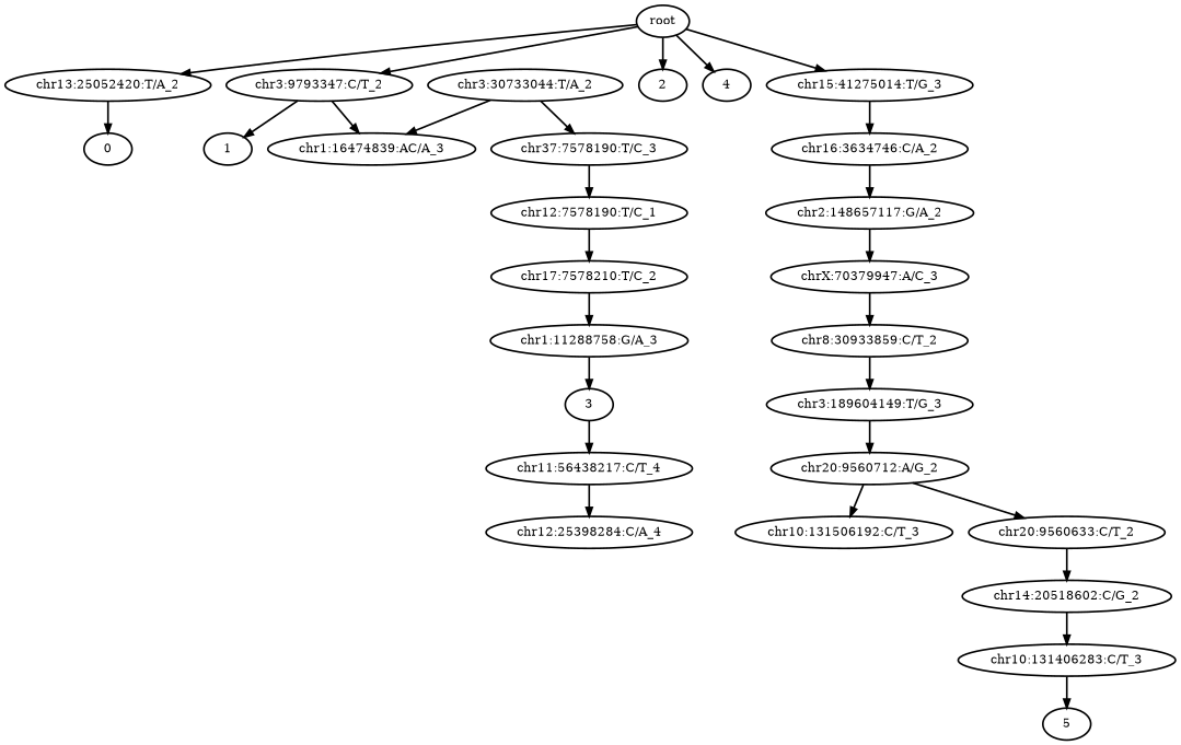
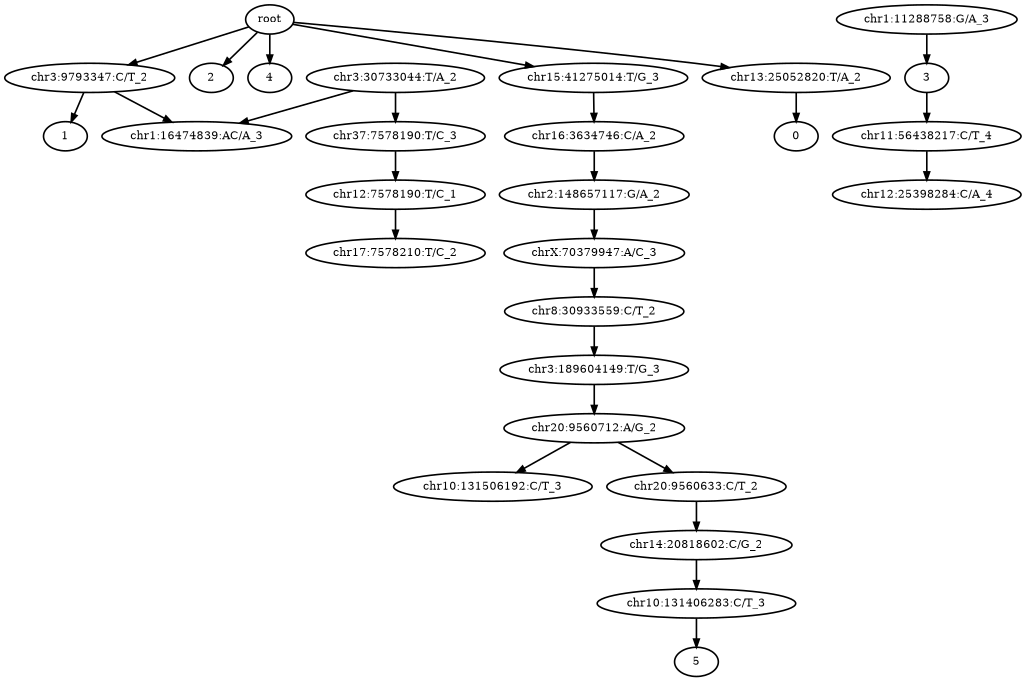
  digraph {
    rankdir=TB
    node [style=bold]
    edge [style=bold]
    n1 [label=root]
-   n2 [label="chr13:25052420:T/A_2"]
+   n2 [label="chr13:25052820:T/A_2"]
    n3 [label="chr3:9793347:C/T_2"]
    n4 [label=2]
    n5 [label=4]
    n6 [label="chr15:41275014:T/G_3"]
    n7 [label=0]
    n8 [label=1]
    n9 [label="chr1:16474839:AC/A_3"]
    n10 [label="chr16:3634746:C/A_2"]
    n11 [label="chr3:30733044:T/A_2"]
    n12 [label="chr37:7578190:T/C_3"]
    n13 [label="chr12:7578190:T/C_1"]
    n14 [label="chr17:7578210:T/C_2"]
    n15 [label="chr1:11288758:G/A_3"]
    n16 [label=3]
    n17 [label="chr11:56438217:C/T_4"]
    n18 [label="chr12:25398284:C/A_4"]
    n19 [label="chr2:148657117:G/A_2"]
    n20 [label="chrX:70379947:A/C_3"]
-   n21 [label="chr8:30933859:C/T_2"]
+   n21 [label="chr8:30933559:C/T_2"]
    n22 [label="chr3:189604149:T/G_3"]
    n23 [label="chr20:9560712:A/G_2"]
    n24 [label="chr10:131506192:C/T_3"]
    n25 [label="chr20:9560633:C/T_2"]
-   n26 [label="chr14:20518602:C/G_2"]
+   n26 [label="chr14:20818602:C/G_2"]
    n27 [label="chr10:131406283:C/T_3"]
    n28 [label=5]
    n1 -> n2
    n1 -> n3
    n1 -> n4
    n1 -> n5
    n1 -> n6
    n2 -> n7
    n3 -> n8
    n3 -> n9
    n6 -> n10
    n10 -> n19
    n11 -> n9
    n11 -> n12
    n12 -> n13
    n13 -> n14
-   n14 -> n15
    n15 -> n16
    n16 -> n17
    n17 -> n18
    n19 -> n20
    n20 -> n21
    n21 -> n22
    n22 -> n23
    n23 -> n24
    n23 -> n25
    n25 -> n26
    n26 -> n27
    n27 -> n28
  }
